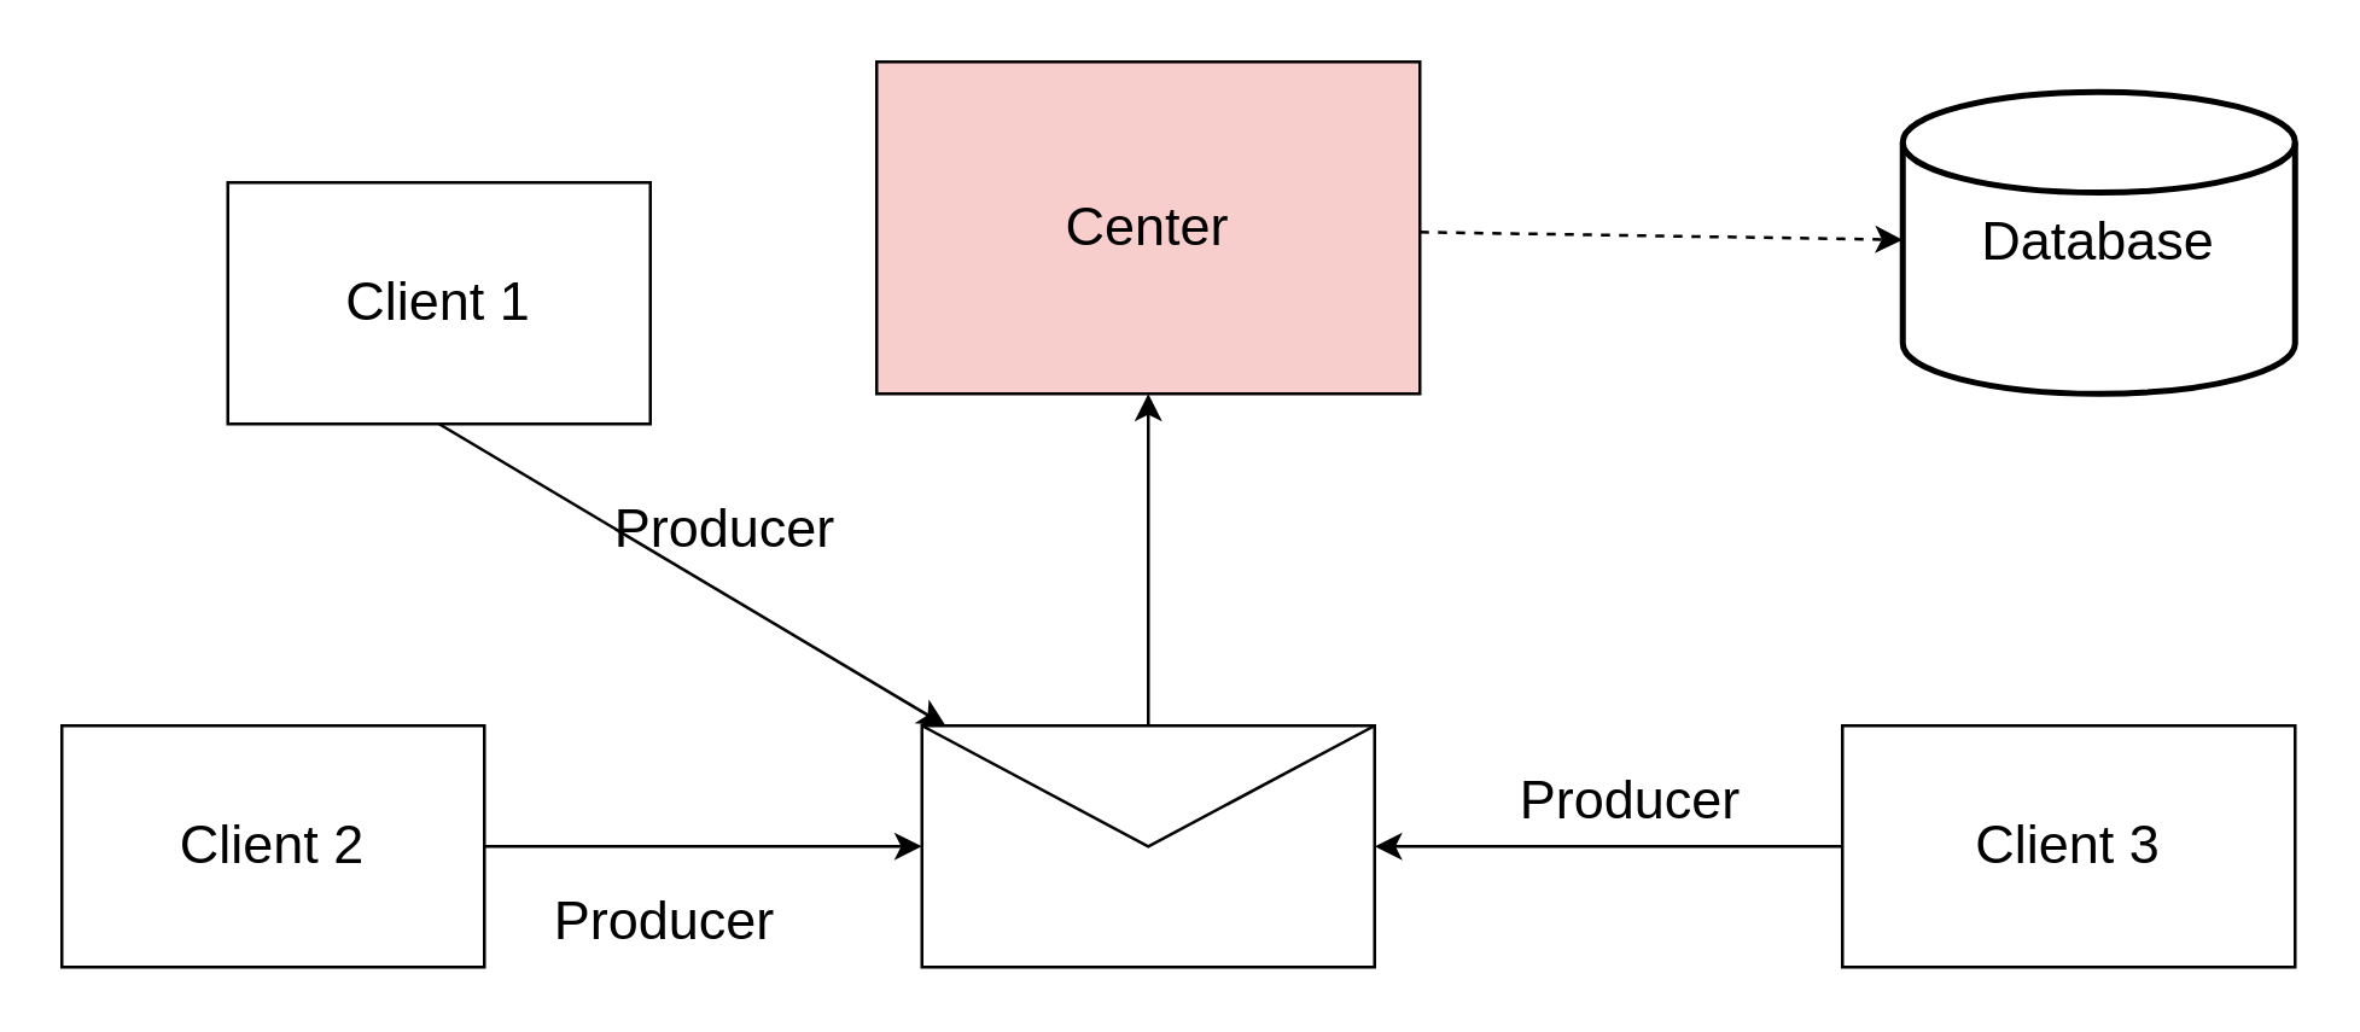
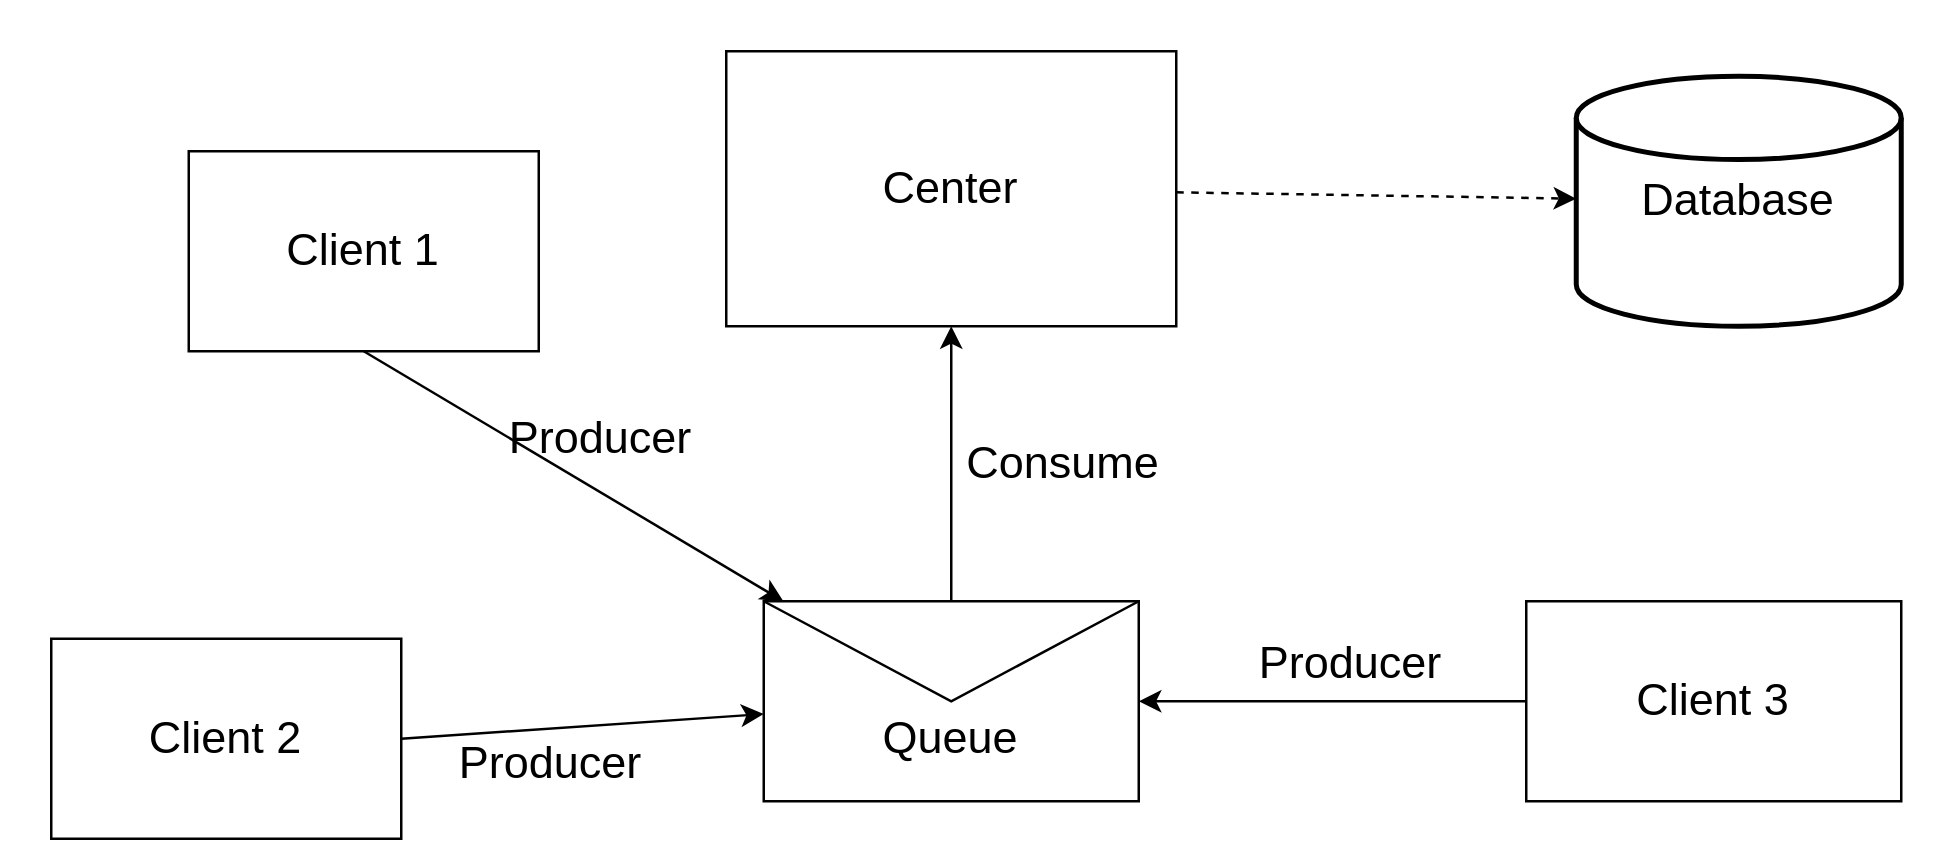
  <mxCell id="0" />
  <mxCell id="1" parent="0" />
  <mxCell id="2" style="rounded=0;orthogonalLoop=1;jettySize=auto;html=1;entryX=0.5;entryY=0;entryDx=0;entryDy=0;fontSize=18;endArrow=none;endFill=0;startArrow=classic;startFill=1;" edge="1" parent="1" source="4" target="8"><mxGeometry relative="1" as="geometry" /></mxCell>
  <mxCell id="3" style="edgeStyle=none;rounded=0;orthogonalLoop=1;jettySize=auto;html=1;fontSize=18;endArrow=classic;endFill=1;dashed=1;" edge="1" parent="1" source="4" target="17"><mxGeometry relative="1" as="geometry" /></mxCell>
- <mxCell id="4" value="Center" style="rounded=0;whiteSpace=wrap;html=1;fontSize=18;fillColor=#f8cecc;" vertex="1" parent="1"><mxGeometry x="290" y="20" width="180" height="110" as="geometry" /></mxCell>
+ <mxCell id="4" value="Center" style="rounded=0;whiteSpace=wrap;html=1;fontSize=18;" vertex="1" parent="1"><mxGeometry x="290" y="20" width="180" height="110" as="geometry" /></mxCell>
  <mxCell id="5" style="rounded=0;orthogonalLoop=1;jettySize=auto;html=1;fontSize=18;endArrow=none;endFill=0;entryX=0.5;entryY=1;entryDx=0;entryDy=0;startArrow=classic;startFill=1;" edge="1" parent="1" source="8" target="11"><mxGeometry relative="1" as="geometry"><mxPoint x="130" y="130" as="targetPoint" /></mxGeometry></mxCell>
  <mxCell id="6" style="edgeStyle=none;rounded=0;orthogonalLoop=1;jettySize=auto;html=1;entryX=1;entryY=0.5;entryDx=0;entryDy=0;fontSize=18;endArrow=none;endFill=0;startArrow=classic;startFill=1;" edge="1" parent="1" source="8" target="12"><mxGeometry relative="1" as="geometry" /></mxCell>
  <mxCell id="7" style="edgeStyle=none;rounded=0;orthogonalLoop=1;jettySize=auto;html=1;entryX=0;entryY=0.5;entryDx=0;entryDy=0;fontSize=18;endArrow=none;endFill=0;startArrow=classic;startFill=1;" edge="1" parent="1" source="8" target="13"><mxGeometry relative="1" as="geometry" /></mxCell>
  <mxCell id="8" value="" style="shape=message;html=1;html=1;outlineConnect=0;labelPosition=center;verticalLabelPosition=bottom;align=center;verticalAlign=top;fontSize=18;" vertex="1" parent="1"><mxGeometry x="305" y="240" width="150" height="80" as="geometry" /></mxCell>
+ <mxCell id="9" value="Queue" style="text;html=1;strokeColor=none;fillColor=none;align=center;verticalAlign=middle;whiteSpace=wrap;rounded=0;fontSize=18;" vertex="1" parent="1"><mxGeometry x="350" y="280" width="60" height="30" as="geometry" /></mxCell>
+ <mxCell id="10" value="Consume" style="text;html=1;strokeColor=none;fillColor=none;align=center;verticalAlign=middle;whiteSpace=wrap;rounded=0;fontSize=18;" vertex="1" parent="1"><mxGeometry x="395" y="170" width="60" height="30" as="geometry" /></mxCell>
  <mxCell id="11" value="Client 1" style="rounded=0;whiteSpace=wrap;html=1;fontSize=18;" vertex="1" parent="1"><mxGeometry x="75" y="60" width="140" height="80" as="geometry" /></mxCell>
- <mxCell id="12" value="Client 2" style="rounded=0;whiteSpace=wrap;html=1;fontSize=18;" vertex="1" parent="1"><mxGeometry x="20" y="240" width="140" height="80" as="geometry" /></mxCell>
+ <mxCell id="12" value="Client 2" style="rounded=0;whiteSpace=wrap;html=1;fontSize=18;" vertex="1" parent="1"><mxGeometry x="20" y="255" width="140" height="80" as="geometry" /></mxCell>
  <mxCell id="13" value="Client 3" style="rounded=0;whiteSpace=wrap;html=1;fontSize=18;" vertex="1" parent="1"><mxGeometry x="610" y="240" width="150" height="80" as="geometry" /></mxCell>
  <mxCell id="14" value="Producer" style="text;html=1;strokeColor=none;fillColor=none;align=center;verticalAlign=middle;whiteSpace=wrap;rounded=0;fontSize=18;" vertex="1" parent="1"><mxGeometry x="190" y="290" width="60" height="30" as="geometry" /></mxCell>
  <mxCell id="15" value="Producer" style="text;html=1;strokeColor=none;fillColor=none;align=center;verticalAlign=middle;whiteSpace=wrap;rounded=0;fontSize=18;" vertex="1" parent="1"><mxGeometry x="210" y="160" width="60" height="30" as="geometry" /></mxCell>
  <mxCell id="16" value="Producer" style="text;html=1;strokeColor=none;fillColor=none;align=center;verticalAlign=middle;whiteSpace=wrap;rounded=0;fontSize=18;" vertex="1" parent="1"><mxGeometry x="510" y="250" width="60" height="30" as="geometry" /></mxCell>
  <mxCell id="17" value="Database" style="strokeWidth=2;html=1;shape=mxgraph.flowchart.database;whiteSpace=wrap;fontSize=18;" vertex="1" parent="1"><mxGeometry x="630" y="30" width="130" height="100" as="geometry" /></mxCell>
